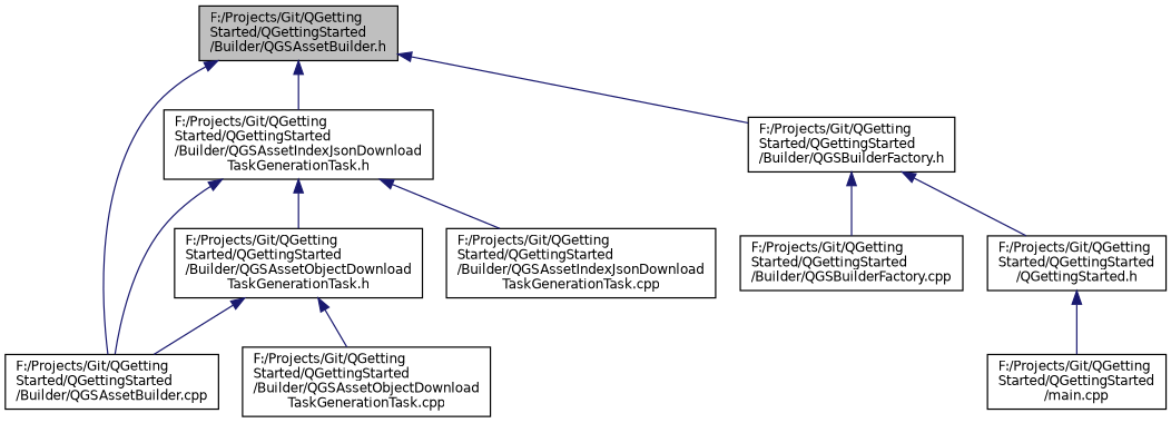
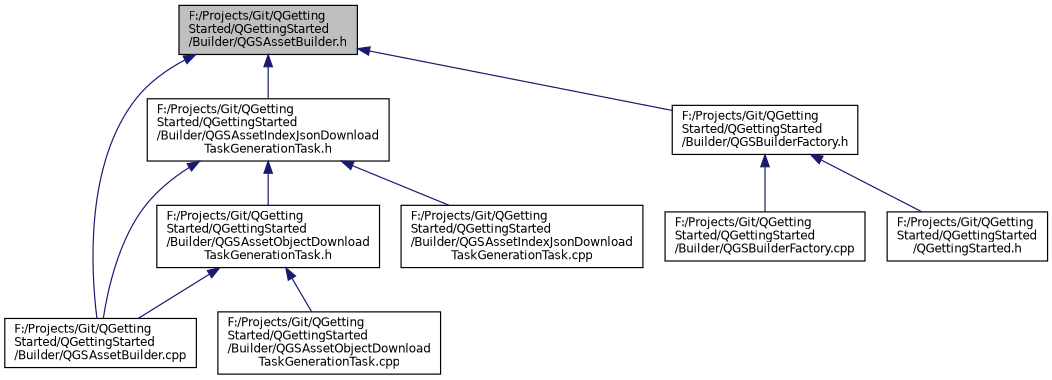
  digraph {
    node [color=black fillcolor=white fontname=Helvetica fontsize=10 shape=record style=filled]
    edge [color=midnightblue dir=back fontname=Helvetica fontsize=10 labelfontname=Helvetica labelfontsize=10 style=solid]
    n1 [fillcolor=grey75 fontcolor=black height=0.2 label="F:/Projects/Git/QGetting\lStarted/QGettingStarted\l/Builder/QGSAssetBuilder.h" width=0.4]
    n2 [height=0.2 label="F:/Projects/Git/QGetting\lStarted/QGettingStarted\l/Builder/QGSAssetBuilder.cpp" width=0.4]
    n3 [height=0.2 label="F:/Projects/Git/QGetting\lStarted/QGettingStarted\l/Builder/QGSAssetIndexJsonDownload\lTaskGenerationTask.h" width=0.4]
    n4 [height=0.2 label="F:/Projects/Git/QGetting\lStarted/QGettingStarted\l/Builder/QGSBuilderFactory.h" width=0.4]
    n5 [height=0.2 label="F:/Projects/Git/QGetting\lStarted/QGettingStarted\l/Builder/QGSAssetObjectDownload\lTaskGenerationTask.h" width=0.4]
    n6 [height=0.2 label="F:/Projects/Git/QGetting\lStarted/QGettingStarted\l/Builder/QGSAssetIndexJsonDownload\lTaskGenerationTask.cpp" width=0.4]
    n7 [height=0.2 label="F:/Projects/Git/QGetting\lStarted/QGettingStarted\l/Builder/QGSAssetObjectDownload\lTaskGenerationTask.cpp" width=0.4]
    n8 [height=0.2 label="F:/Projects/Git/QGetting\lStarted/QGettingStarted\l/Builder/QGSBuilderFactory.cpp" width=0.4]
    n9 [height=0.2 label="F:/Projects/Git/QGetting\lStarted/QGettingStarted\l/QGettingStarted.h" width=0.4]
-   n10 [height=0.2 label="F:/Projects/Git/QGetting\lStarted/QGettingStarted\l/main.cpp" width=0.4]
    n1 -> n2
    n1 -> n3
    n1 -> n4
    n3 -> n2
    n3 -> n5
    n3 -> n6
    n4 -> n8
    n4 -> n9
    n5 -> n2
    n5 -> n7
-   n9 -> n10
  }
